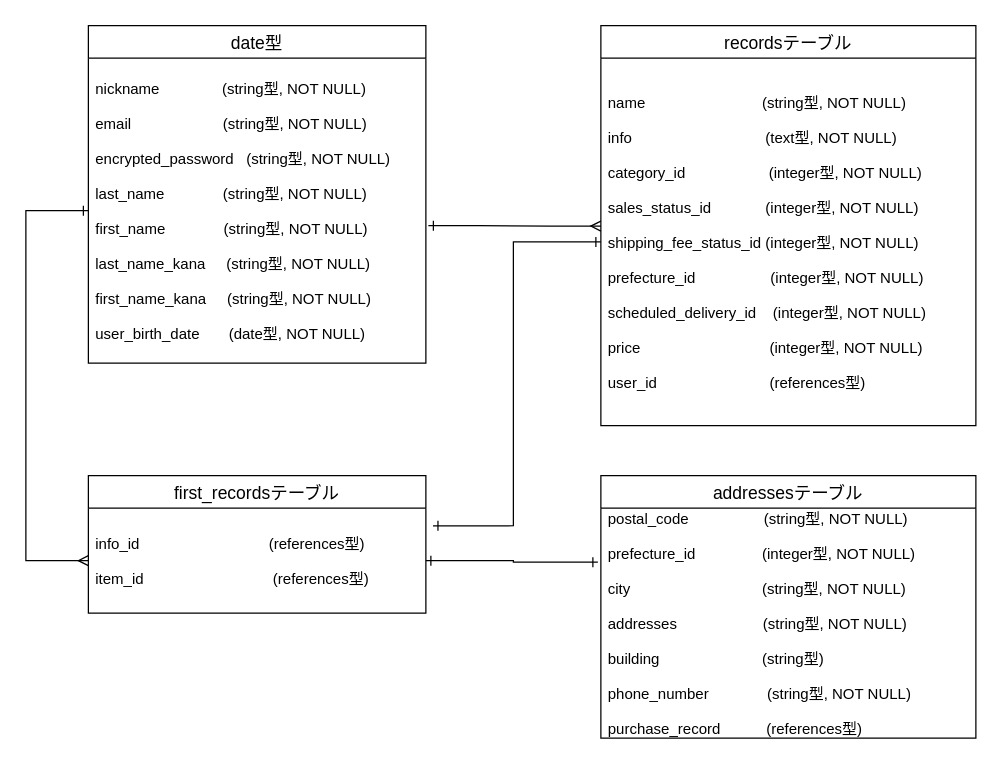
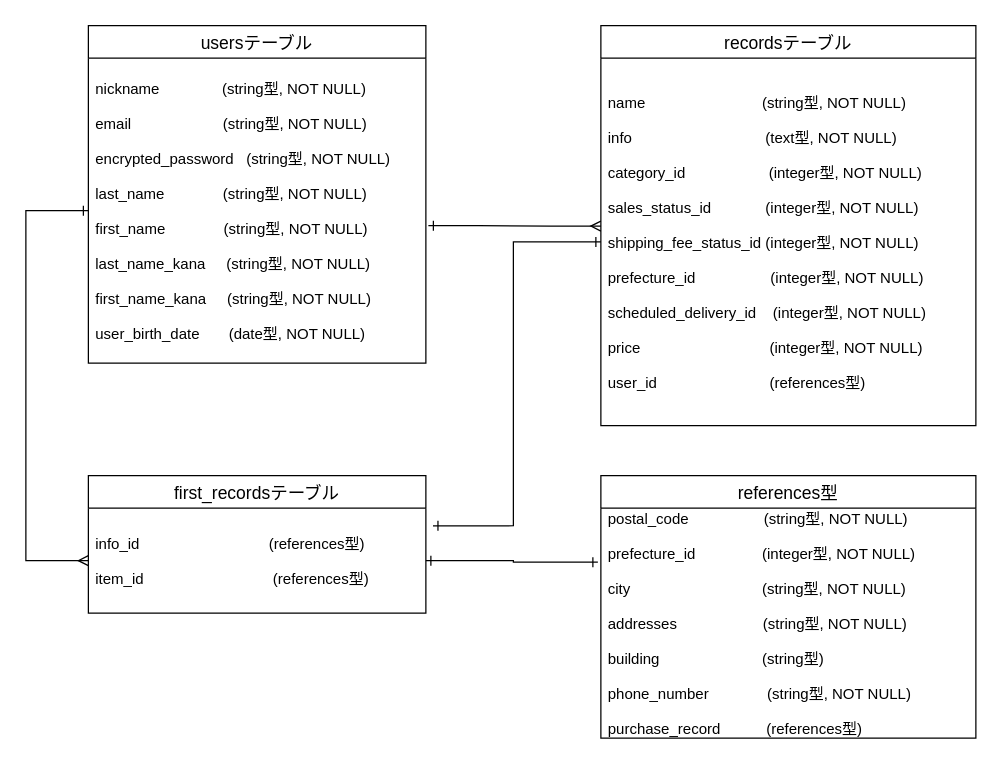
  <mxCell id="0" />
  <mxCell id="1" parent="0" />
- <mxCell id="2" value="date型" style="swimlane;fontStyle=0;childLayout=stackLayout;horizontal=1;startSize=26;horizontalStack=0;resizeParent=1;resizeParentMax=0;resizeLast=0;collapsible=1;marginBottom=0;align=center;fontSize=14;" parent="1" vertex="1"><mxGeometry x="70" y="20" width="270" height="270" as="geometry" /></mxCell>
+ <mxCell id="2" value="usersテーブル" style="swimlane;fontStyle=0;childLayout=stackLayout;horizontal=1;startSize=26;horizontalStack=0;resizeParent=1;resizeParentMax=0;resizeLast=0;collapsible=1;marginBottom=0;align=center;fontSize=14;" parent="1" vertex="1"><mxGeometry x="70" y="20" width="270" height="270" as="geometry" /></mxCell>
  <mxCell id="3" value="nickname               (string型, NOT NULL)&#10;&#10;email                      (string型, NOT NULL)&#10;&#10;encrypted_password   (string型, NOT NULL)&#10;&#10;last_name              (string型, NOT NULL)&#10;&#10;first_name              (string型, NOT NULL)&#10;&#10;last_name_kana     (string型, NOT NULL)&#10;&#10;first_name_kana     (string型, NOT NULL)&#10;&#10;user_birth_date       (date型, NOT NULL)" style="text;strokeColor=none;fillColor=none;spacingLeft=4;spacingRight=4;overflow=hidden;rotatable=0;points=[[0,0.5],[1,0.5]];portConstraint=eastwest;fontSize=12;verticalAlign=middle;fontFamily=Helvetica;" parent="2" vertex="1"><mxGeometry y="26" width="270" height="244" as="geometry" /></mxCell>
  <mxCell id="4" value="first_recordsテーブル" style="swimlane;fontStyle=0;childLayout=stackLayout;horizontal=1;startSize=26;horizontalStack=0;resizeParent=1;resizeParentMax=0;resizeLast=0;collapsible=1;marginBottom=0;align=center;fontSize=14;" parent="1" vertex="1"><mxGeometry x="70" y="380" width="270" height="110" as="geometry" /></mxCell>
  <mxCell id="5" value="info_id                               (references型)&#10;&#10;item_id                               (references型)" style="text;strokeColor=none;fillColor=none;spacingLeft=4;spacingRight=4;overflow=hidden;rotatable=0;points=[[0,0.5],[1,0.5]];portConstraint=eastwest;fontSize=12;verticalAlign=middle;fontFamily=Helvetica;" parent="4" vertex="1"><mxGeometry y="26" width="270" height="84" as="geometry" /></mxCell>
  <mxCell id="6" value="recordsテーブル" style="swimlane;fontStyle=0;childLayout=stackLayout;horizontal=1;startSize=26;horizontalStack=0;resizeParent=1;resizeParentMax=0;resizeLast=0;collapsible=1;marginBottom=0;align=center;fontSize=14;" parent="1" vertex="1"><mxGeometry x="480" y="20" width="300" height="320" as="geometry" /></mxCell>
  <mxCell id="7" value="name                            (string型, NOT NULL)&#10;&#10;info                                (text型, NOT NULL)&#10;&#10;category_id                    (integer型, NOT NULL)&#10;&#10;sales_status_id             (integer型, NOT NULL)&#10;&#10;shipping_fee_status_id (integer型, NOT NULL)&#10;&#10;prefecture_id                  (integer型, NOT NULL)&#10;&#10;scheduled_delivery_id    (integer型, NOT NULL)&#10;&#10;price                               (integer型, NOT NULL)&#10;&#10;user_id                           (references型)" style="text;strokeColor=none;fillColor=none;spacingLeft=4;spacingRight=4;overflow=hidden;rotatable=0;points=[[0,0.5],[1,0.5]];portConstraint=eastwest;fontSize=12;verticalAlign=middle;fontFamily=Helvetica;" parent="6" vertex="1"><mxGeometry y="26" width="300" height="294" as="geometry" /></mxCell>
  <mxCell id="8" value="" style="edgeStyle=entityRelationEdgeStyle;fontSize=12;html=1;endArrow=ERmany;entryX=0;entryY=0.457;entryDx=0;entryDy=0;entryPerimeter=0;strokeWidth=1;endFill=0;startArrow=ERone;startFill=0;jumpSize=6;shadow=0;" parent="1" target="7" edge="1"><mxGeometry width="100" height="100" relative="1" as="geometry"><mxPoint x="342" y="180" as="sourcePoint" /><mxPoint x="490" y="80" as="targetPoint" /></mxGeometry></mxCell>
- <mxCell id="9" value="addressesテーブル" style="swimlane;fontStyle=0;childLayout=stackLayout;horizontal=1;startSize=26;horizontalStack=0;resizeParent=1;resizeParentMax=0;resizeLast=0;collapsible=1;marginBottom=0;align=center;fontSize=14;" parent="1" vertex="1"><mxGeometry x="480" y="380" width="300" height="210" as="geometry" /></mxCell>
+ <mxCell id="9" value="references型" style="swimlane;fontStyle=0;childLayout=stackLayout;horizontal=1;startSize=26;horizontalStack=0;resizeParent=1;resizeParentMax=0;resizeLast=0;collapsible=1;marginBottom=0;align=center;fontSize=14;" parent="1" vertex="1"><mxGeometry x="480" y="380" width="300" height="210" as="geometry" /></mxCell>
  <mxCell id="10" value="postal_code                  (string型, NOT NULL)&#10;&#10;prefecture_id                (integer型, NOT NULL)&#10;&#10;city 　                           (string型, NOT NULL)&#10;&#10;addresses               　  (string型, NOT NULL)&#10;&#10;building                  　   (string型)&#10;&#10;phone_number              (string型, NOT NULL)&#10;&#10;purchase_record           (references型)" style="text;strokeColor=none;fillColor=none;spacingLeft=4;spacingRight=4;overflow=hidden;rotatable=0;points=[[0,0.5],[1,0.5]];portConstraint=eastwest;fontSize=12;verticalAlign=middle;fontFamily=Helvetica;" parent="9" vertex="1"><mxGeometry y="26" width="300" height="184" as="geometry" /></mxCell>
  <mxCell id="11" style="edgeStyle=orthogonalEdgeStyle;rounded=0;orthogonalLoop=1;jettySize=auto;html=1;entryX=0;entryY=0.5;entryDx=0;entryDy=0;startArrow=ERone;startFill=0;endArrow=ERmany;endFill=0;" parent="1" source="3" target="5" edge="1"><mxGeometry relative="1" as="geometry"><Array as="points"><mxPoint x="20" y="168" /><mxPoint x="20" y="448" /></Array></mxGeometry></mxCell>
  <mxCell id="12" style="edgeStyle=orthogonalEdgeStyle;rounded=0;orthogonalLoop=1;jettySize=auto;html=1;startArrow=ERone;startFill=0;endArrow=ERone;endFill=0;entryX=1.021;entryY=0.168;entryDx=0;entryDy=0;entryPerimeter=0;" parent="1" source="7" target="5" edge="1"><mxGeometry relative="1" as="geometry"><mxPoint x="375" y="430" as="targetPoint" /></mxGeometry></mxCell>
  <mxCell id="13" style="edgeStyle=orthogonalEdgeStyle;rounded=0;orthogonalLoop=1;jettySize=auto;html=1;startArrow=ERone;startFill=0;endArrow=ERone;endFill=0;entryX=-0.008;entryY=0.235;entryDx=0;entryDy=0;entryPerimeter=0;" parent="1" source="5" target="10" edge="1"><mxGeometry relative="1" as="geometry"><mxPoint x="455" y="448" as="targetPoint" /></mxGeometry></mxCell>
